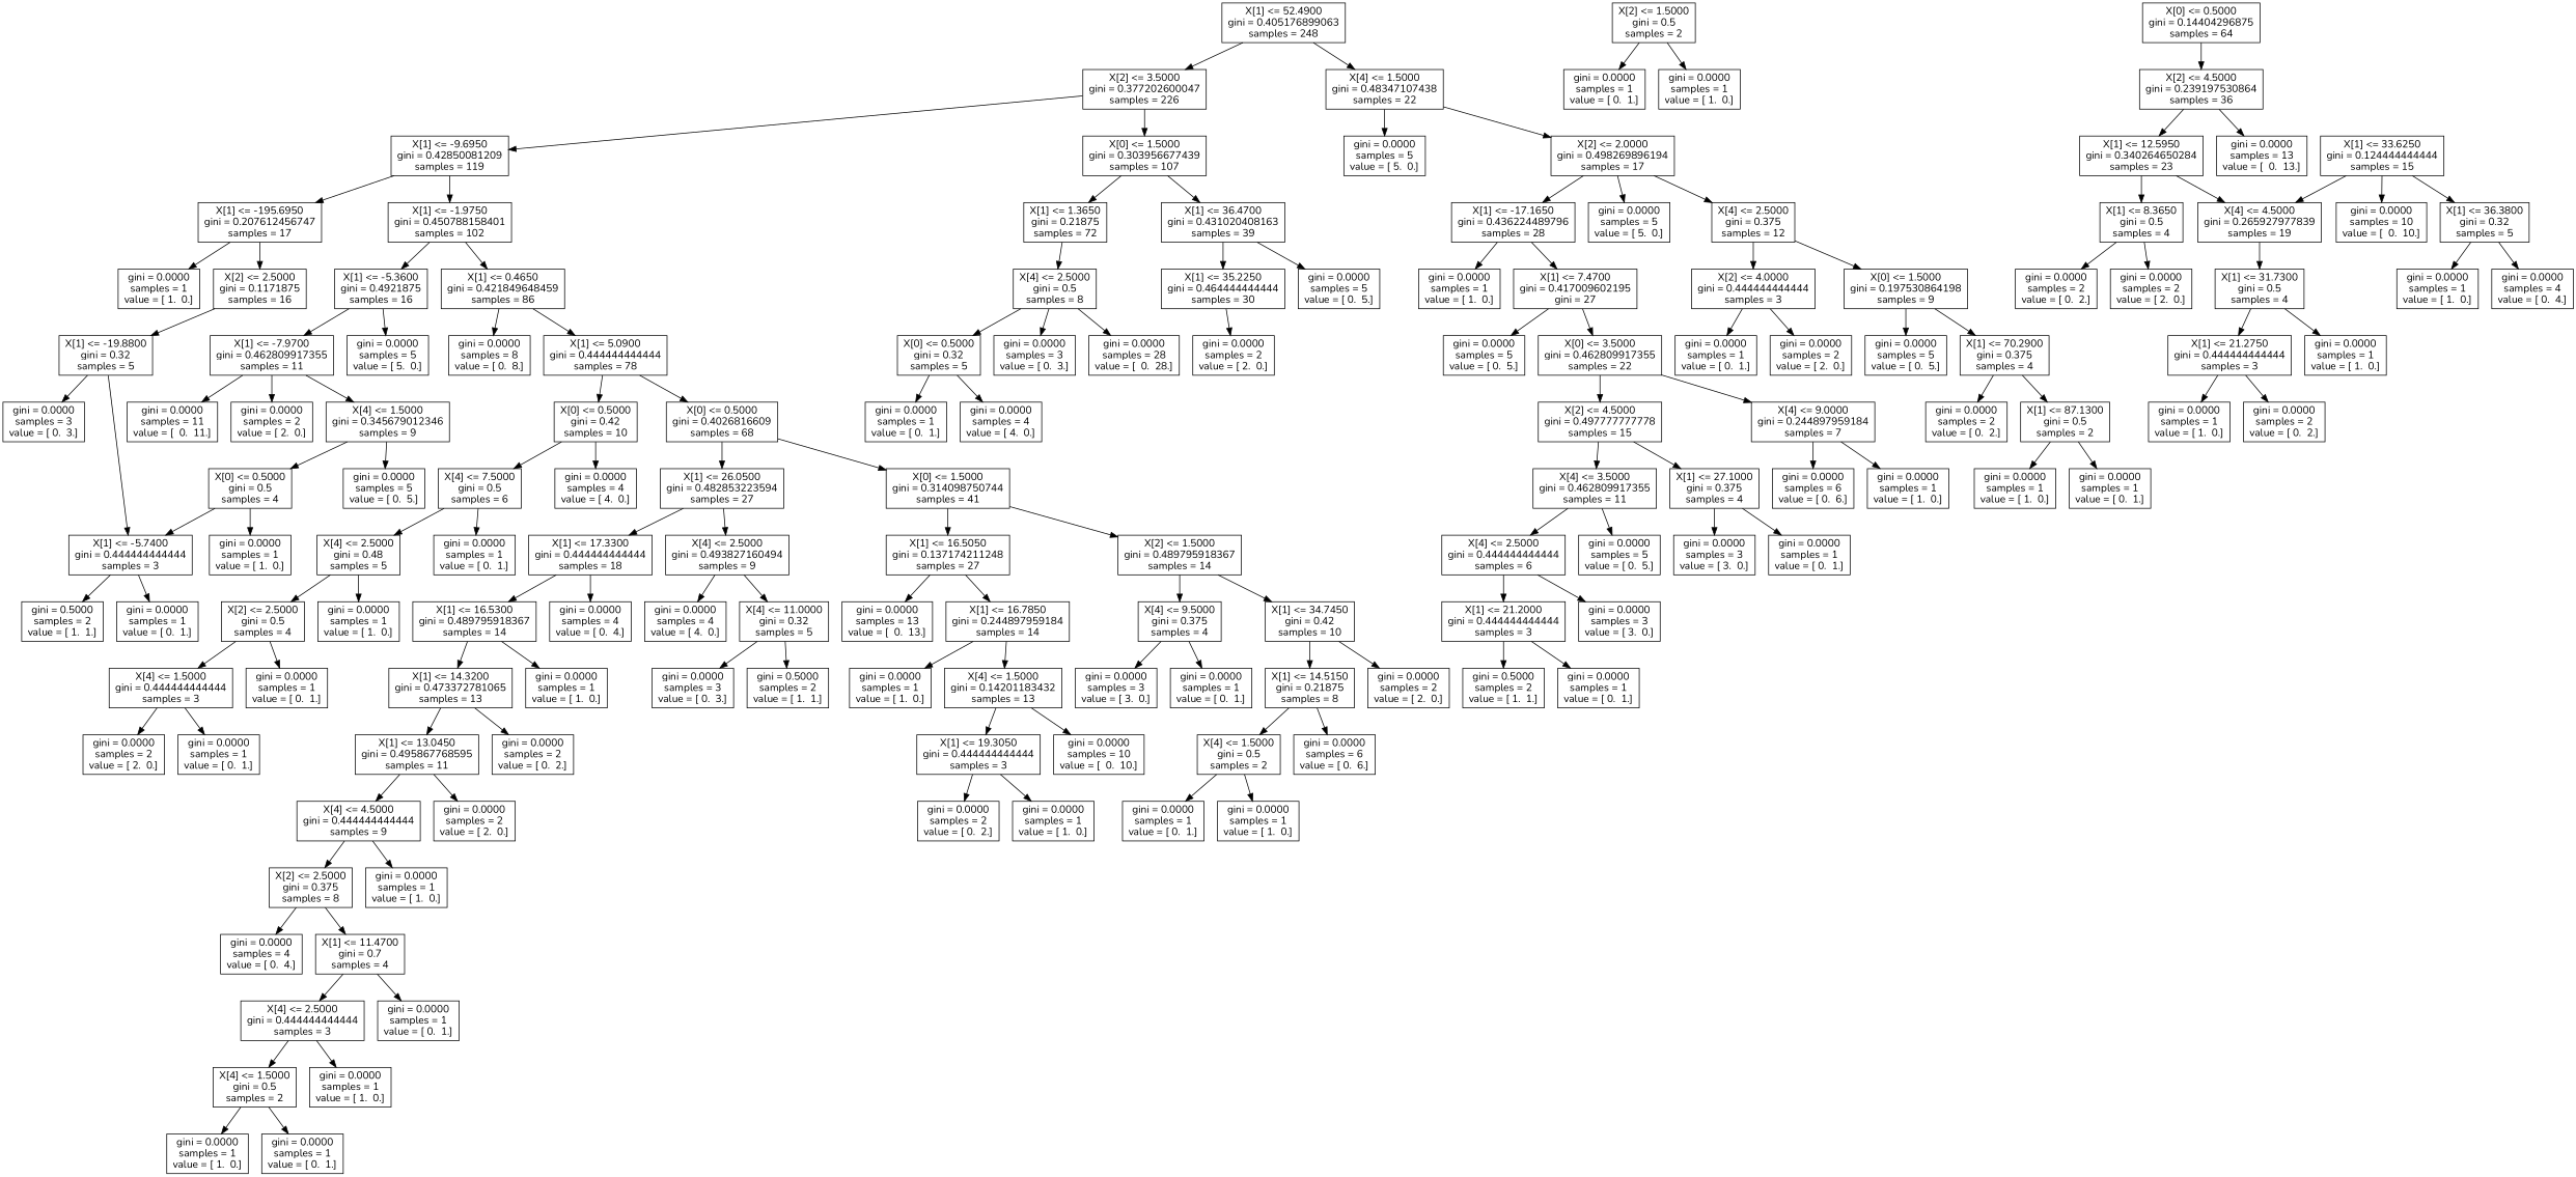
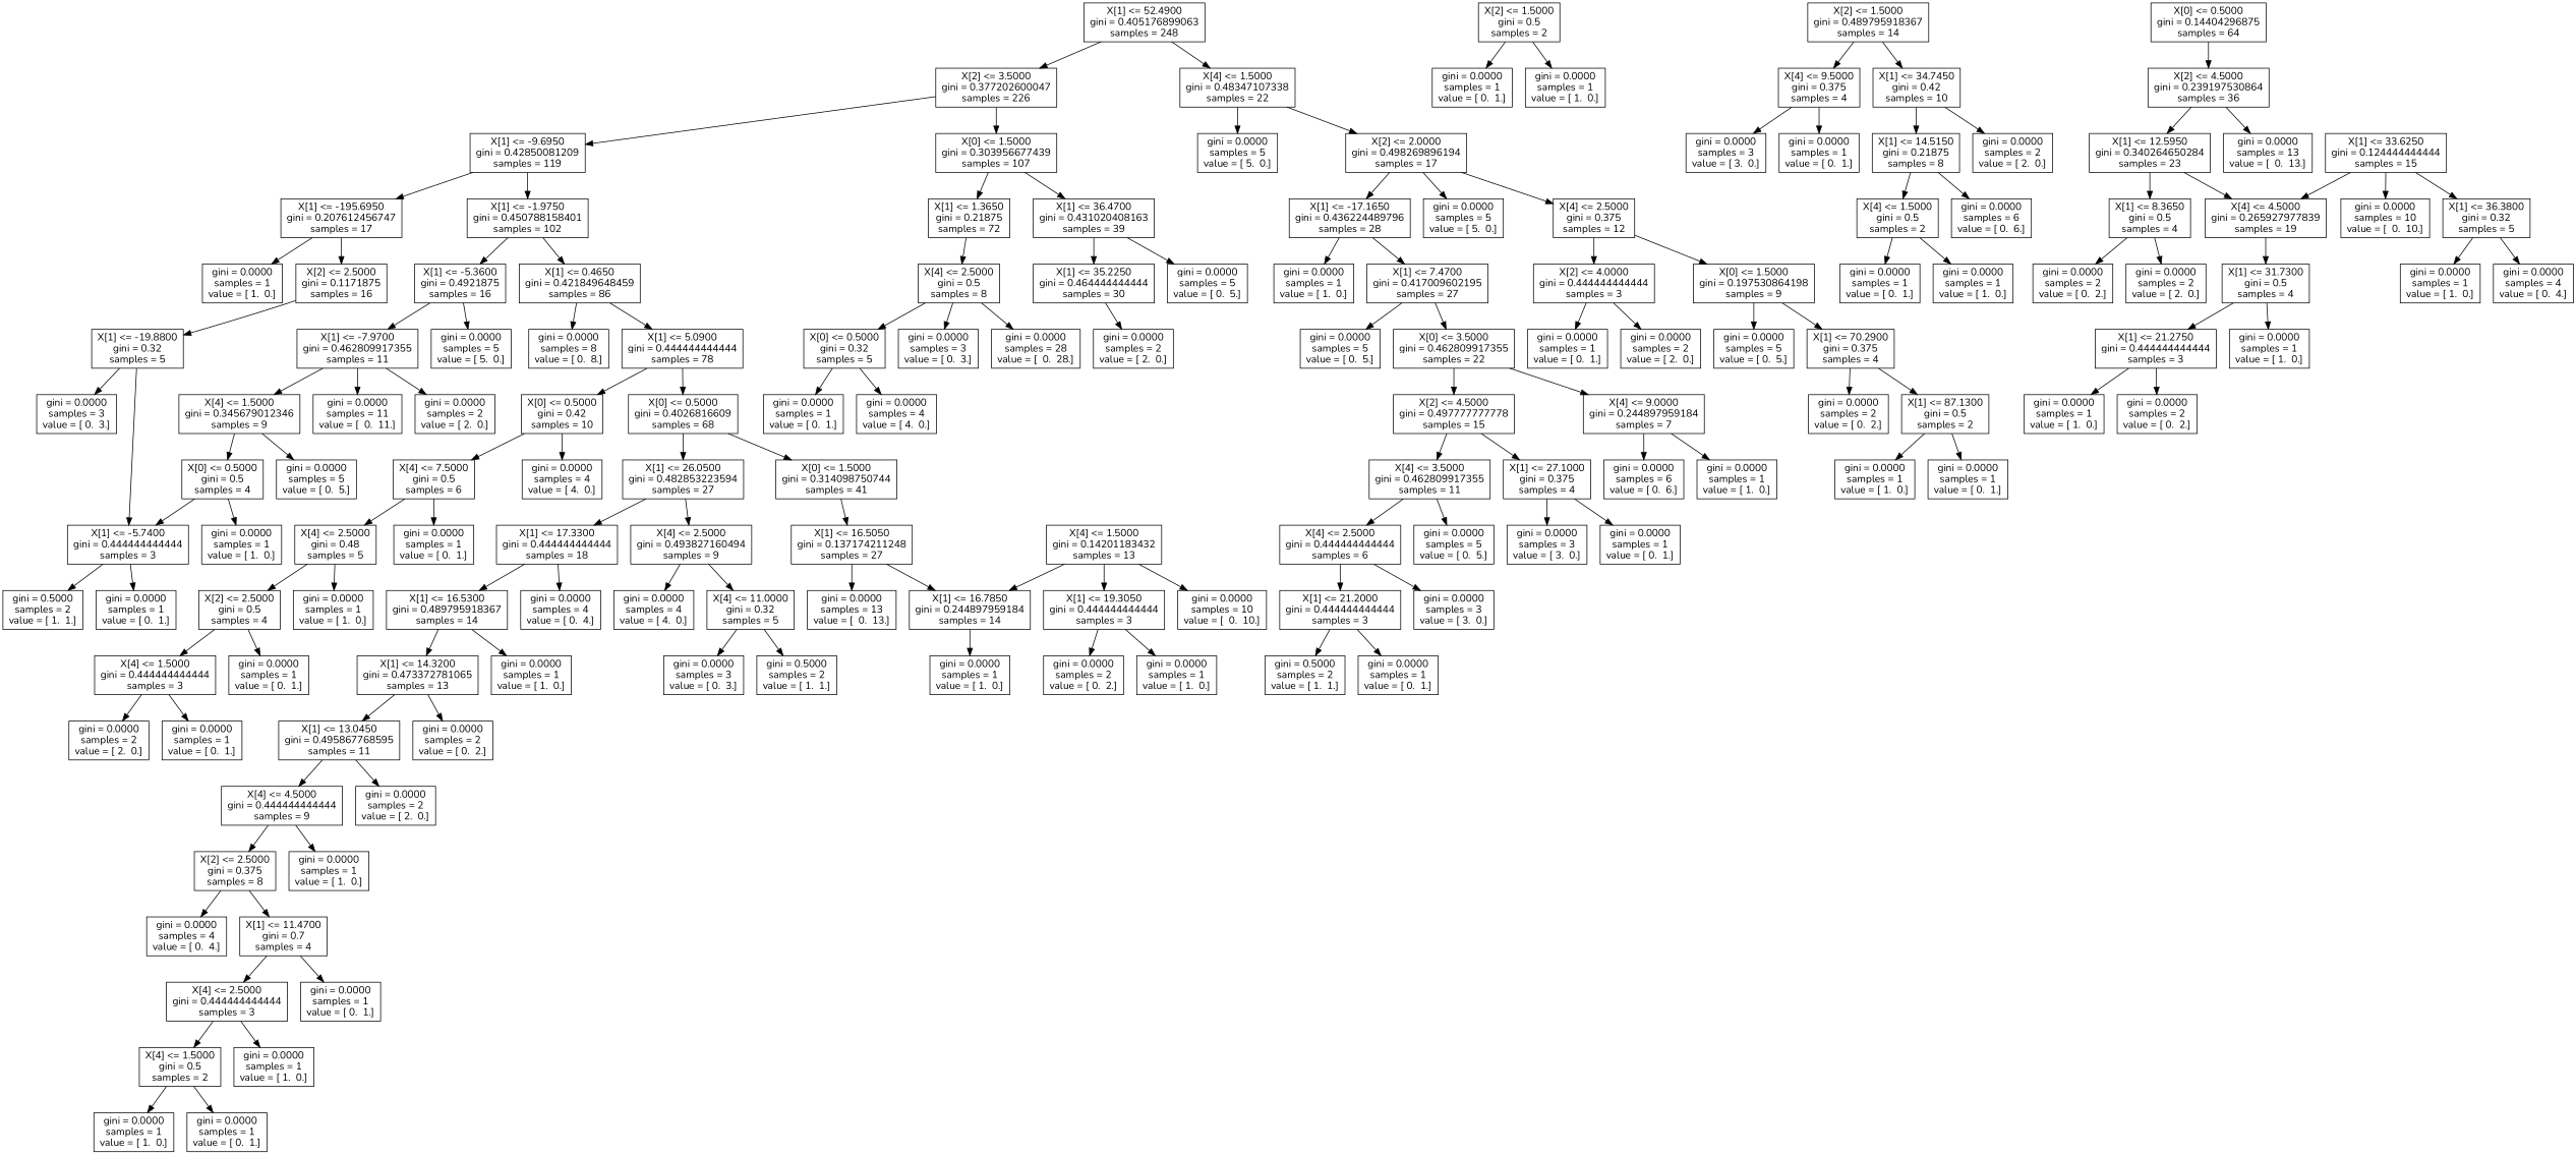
  digraph {
    fontname=Nunito
    node [fontname=Nunito shape=box]
    edge [fontname=Nunito]
    n1 [label="X[1] <= 52.4900\ngini = 0.405176899063\nsamples = 248"]
    n2 [label="X[2] <= 3.5000\ngini = 0.377202600047\nsamples = 226"]
-   n3 [label="X[4] <= 1.5000\ngini = 0.48347107438\nsamples = 22"]
+   n3 [label="X[4] <= 1.5000\ngini = 0.48347107338\nsamples = 22"]
    n4 [label="X[1] <= -9.6950\ngini = 0.42850081209\nsamples = 119"]
    n5 [label="X[0] <= 1.5000\ngini = 0.303956677439\nsamples = 107"]
    n6 [label="gini = 0.0000\nsamples = 5\nvalue = [ 5.  0.]"]
    n7 [label="X[2] <= 2.0000\ngini = 0.498269896194\nsamples = 17"]
    n8 [label="X[1] <= -195.6950\ngini = 0.207612456747\nsamples = 17"]
    n9 [label="X[1] <= -1.9750\ngini = 0.450788158401\nsamples = 102"]
    n10 [label="X[1] <= 1.3650\ngini = 0.21875\nsamples = 72"]
    n11 [label="X[1] <= 36.4700\ngini = 0.431020408163\nsamples = 39"]
    n12 [label="gini = 0.0000\nsamples = 1\nvalue = [ 1.  0.]"]
    n13 [label="X[2] <= 2.5000\ngini = 0.1171875\nsamples = 16"]
    n14 [label="X[1] <= -5.3600\ngini = 0.4921875\nsamples = 16"]
    n15 [label="X[1] <= 0.4650\ngini = 0.421849648459\nsamples = 86"]
    n16 [label="X[1] <= -19.8800\ngini = 0.32\nsamples = 5"]
    n17 [label="gini = 0.0000\nsamples = 3\nvalue = [ 0.  3.]"]
    n18 [label="X[1] <= -5.7400\ngini = 0.444444444444\nsamples = 3"]
    n19 [label="gini = 0.0000\nsamples = 11\nvalue = [  0.  11.]"]
    n20 [label="X[2] <= 1.5000\ngini = 0.5\nsamples = 2"]
    n21 [label="gini = 0.0000\nsamples = 1\nvalue = [ 0.  1.]"]
    n22 [label="gini = 0.0000\nsamples = 1\nvalue = [ 1.  0.]"]
    n23 [label="X[1] <= -7.9700\ngini = 0.462809917355\nsamples = 11"]
    n24 [label="gini = 0.0000\nsamples = 5\nvalue = [ 5.  0.]"]
    n25 [label="gini = 0.0000\nsamples = 8\nvalue = [ 0.  8.]"]
    n26 [label="X[1] <= 5.0900\ngini = 0.444444444444\nsamples = 78"]
    n27 [label="gini = 0.0000\nsamples = 2\nvalue = [ 2.  0.]"]
    n28 [label="X[4] <= 1.5000\ngini = 0.345679012346\nsamples = 9"]
    n29 [label="X[0] <= 0.5000\ngini = 0.5\nsamples = 4"]
    n30 [label="gini = 0.0000\nsamples = 5\nvalue = [ 0.  5.]"]
    n31 [label="gini = 0.0000\nsamples = 1\nvalue = [ 1.  0.]"]
    n32 [label="gini = 0.5000\nsamples = 2\nvalue = [ 1.  1.]"]
    n33 [label="gini = 0.0000\nsamples = 1\nvalue = [ 0.  1.]"]
    n34 [label="X[0] <= 0.5000\ngini = 0.42\nsamples = 10"]
    n35 [label="X[0] <= 0.5000\ngini = 0.4026816609\nsamples = 68"]
    n36 [label="X[4] <= 7.5000\ngini = 0.5\nsamples = 6"]
    n37 [label="gini = 0.0000\nsamples = 4\nvalue = [ 4.  0.]"]
    n38 [label="X[1] <= 26.0500\ngini = 0.482853223594\nsamples = 27"]
    n39 [label="X[0] <= 1.5000\ngini = 0.314098750744\nsamples = 41"]
    n40 [label="X[4] <= 2.5000\ngini = 0.48\nsamples = 5"]
    n41 [label="gini = 0.0000\nsamples = 1\nvalue = [ 0.  1.]"]
    n42 [label="X[2] <= 2.5000\ngini = 0.5\nsamples = 4"]
    n43 [label="gini = 0.0000\nsamples = 1\nvalue = [ 1.  0.]"]
    n44 [label="X[4] <= 1.5000\ngini = 0.444444444444\nsamples = 3"]
    n45 [label="gini = 0.0000\nsamples = 1\nvalue = [ 0.  1.]"]
    n46 [label="gini = 0.0000\nsamples = 2\nvalue = [ 2.  0.]"]
    n47 [label="gini = 0.0000\nsamples = 1\nvalue = [ 0.  1.]"]
    n48 [label="X[1] <= 17.3300\ngini = 0.444444444444\nsamples = 18"]
    n49 [label="X[4] <= 2.5000\ngini = 0.493827160494\nsamples = 9"]
    n50 [label="X[1] <= 16.5050\ngini = 0.137174211248\nsamples = 27"]
    n51 [label="X[2] <= 1.5000\ngini = 0.489795918367\nsamples = 14"]
    n52 [label="X[1] <= 16.5300\ngini = 0.489795918367\nsamples = 14"]
    n53 [label="gini = 0.0000\nsamples = 4\nvalue = [ 0.  4.]"]
    n54 [label="gini = 0.0000\nsamples = 4\nvalue = [ 4.  0.]"]
    n55 [label="X[4] <= 11.0000\ngini = 0.32\nsamples = 5"]
    n56 [label="X[1] <= 14.3200\ngini = 0.473372781065\nsamples = 13"]
    n57 [label="gini = 0.0000\nsamples = 1\nvalue = [ 1.  0.]"]
    n58 [label="X[1] <= 13.0450\ngini = 0.495867768595\nsamples = 11"]
    n59 [label="gini = 0.0000\nsamples = 2\nvalue = [ 0.  2.]"]
    n60 [label="X[4] <= 4.5000\ngini = 0.444444444444\nsamples = 9"]
    n61 [label="gini = 0.0000\nsamples = 2\nvalue = [ 2.  0.]"]
    n62 [label="X[2] <= 2.5000\ngini = 0.375\nsamples = 8"]
    n63 [label="gini = 0.0000\nsamples = 1\nvalue = [ 1.  0.]"]
    n64 [label="gini = 0.0000\nsamples = 4\nvalue = [ 0.  4.]"]
    n65 [label="X[1] <= 11.4700\ngini = 0.7\nsamples = 4"]
    n66 [label="X[4] <= 2.5000\ngini = 0.444444444444\nsamples = 3"]
    n67 [label="gini = 0.0000\nsamples = 1\nvalue = [ 0.  1.]"]
    n68 [label="X[4] <= 1.5000\ngini = 0.5\nsamples = 2"]
    n69 [label="gini = 0.0000\nsamples = 1\nvalue = [ 1.  0.]"]
    n70 [label="gini = 0.0000\nsamples = 1\nvalue = [ 1.  0.]"]
    n71 [label="gini = 0.0000\nsamples = 1\nvalue = [ 0.  1.]"]
    n72 [label="gini = 0.0000\nsamples = 3\nvalue = [ 0.  3.]"]
    n73 [label="gini = 0.5000\nsamples = 2\nvalue = [ 1.  1.]"]
    n74 [label="gini = 0.0000\nsamples = 13\nvalue = [  0.  13.]"]
    n75 [label="X[1] <= 16.7850\ngini = 0.244897959184\nsamples = 14"]
    n76 [label="X[4] <= 9.5000\ngini = 0.375\nsamples = 4"]
    n77 [label="X[1] <= 34.7450\ngini = 0.42\nsamples = 10"]
    n78 [label="gini = 0.0000\nsamples = 1\nvalue = [ 1.  0.]"]
    n79 [label="X[4] <= 1.5000\ngini = 0.14201183432\nsamples = 13"]
    n80 [label="X[1] <= 19.3050\ngini = 0.444444444444\nsamples = 3"]
    n81 [label="gini = 0.0000\nsamples = 10\nvalue = [  0.  10.]"]
    n82 [label="gini = 0.0000\nsamples = 2\nvalue = [ 0.  2.]"]
    n83 [label="gini = 0.0000\nsamples = 1\nvalue = [ 1.  0.]"]
    n84 [label="gini = 0.0000\nsamples = 3\nvalue = [ 3.  0.]"]
    n85 [label="gini = 0.0000\nsamples = 1\nvalue = [ 0.  1.]"]
    n86 [label="X[1] <= 14.5150\ngini = 0.21875\nsamples = 8"]
    n87 [label="gini = 0.0000\nsamples = 2\nvalue = [ 2.  0.]"]
    n88 [label="X[4] <= 1.5000\ngini = 0.5\nsamples = 2"]
    n89 [label="gini = 0.0000\nsamples = 6\nvalue = [ 0.  6.]"]
    n90 [label="gini = 0.0000\nsamples = 1\nvalue = [ 0.  1.]"]
    n91 [label="gini = 0.0000\nsamples = 1\nvalue = [ 1.  0.]"]
    n92 [label="X[4] <= 2.5000\ngini = 0.5\nsamples = 8"]
    n93 [label="X[1] <= 35.2250\ngini = 0.464444444444\nsamples = 30"]
    n94 [label="gini = 0.0000\nsamples = 5\nvalue = [ 0.  5.]"]
    n95 [label="X[0] <= 0.5000\ngini = 0.32\nsamples = 5"]
    n96 [label="gini = 0.0000\nsamples = 3\nvalue = [ 0.  3.]"]
    n97 [label="gini = 0.0000\nsamples = 28\nvalue = [  0.  28.]"]
    n98 [label="X[0] <= 0.5000\ngini = 0.14404296875\nsamples = 64"]
    n99 [label="X[2] <= 4.5000\ngini = 0.239197530864\nsamples = 36"]
    n100 [label="gini = 0.0000\nsamples = 1\nvalue = [ 0.  1.]"]
    n101 [label="gini = 0.0000\nsamples = 4\nvalue = [ 4.  0.]"]
    n102 [label="X[1] <= 12.5950\ngini = 0.340264650284\nsamples = 23"]
    n103 [label="gini = 0.0000\nsamples = 13\nvalue = [  0.  13.]"]
    n104 [label="X[1] <= 8.3650\ngini = 0.5\nsamples = 4"]
    n105 [label="X[4] <= 4.5000\ngini = 0.265927977839\nsamples = 19"]
    n106 [label="gini = 0.0000\nsamples = 2\nvalue = [ 0.  2.]"]
    n107 [label="gini = 0.0000\nsamples = 2\nvalue = [ 2.  0.]"]
    n108 [label="X[1] <= 31.7300\ngini = 0.5\nsamples = 4"]
    n109 [label="X[1] <= 33.6250\ngini = 0.124444444444\nsamples = 15"]
    n110 [label="gini = 0.0000\nsamples = 10\nvalue = [  0.  10.]"]
    n111 [label="X[1] <= 36.3800\ngini = 0.32\nsamples = 5"]
    n112 [label="X[1] <= 21.2750\ngini = 0.444444444444\nsamples = 3"]
    n113 [label="gini = 0.0000\nsamples = 1\nvalue = [ 1.  0.]"]
    n114 [label="gini = 0.0000\nsamples = 1\nvalue = [ 1.  0.]"]
    n115 [label="gini = 0.0000\nsamples = 4\nvalue = [ 0.  4.]"]
    n116 [label="gini = 0.0000\nsamples = 1\nvalue = [ 1.  0.]"]
    n117 [label="gini = 0.0000\nsamples = 2\nvalue = [ 0.  2.]"]
    n118 [label="gini = 0.0000\nsamples = 2\nvalue = [ 2.  0.]"]
    n119 [label="X[1] <= -17.1650\ngini = 0.436224489796\nsamples = 28"]
    n120 [label="gini = 0.0000\nsamples = 1\nvalue = [ 1.  0.]"]
-   n121 [label="X[1] <= 7.4700\ngini = 0.417009602195\ngini = 27"]
+   n121 [label="X[1] <= 7.4700\ngini = 0.417009602195\nsamples = 27"]
    n122 [label="gini = 0.0000\nsamples = 5\nvalue = [ 0.  5.]"]
    n123 [label="X[0] <= 3.5000\ngini = 0.462809917355\nsamples = 22"]
    n124 [label="X[2] <= 4.5000\ngini = 0.497777777778\nsamples = 15"]
    n125 [label="X[4] <= 9.0000\ngini = 0.244897959184\nsamples = 7"]
    n126 [label="X[4] <= 3.5000\ngini = 0.462809917355\nsamples = 11"]
    n127 [label="X[1] <= 27.1000\ngini = 0.375\nsamples = 4"]
    n128 [label="gini = 0.0000\nsamples = 6\nvalue = [ 0.  6.]"]
    n129 [label="gini = 0.0000\nsamples = 1\nvalue = [ 1.  0.]"]
    n130 [label="X[4] <= 2.5000\ngini = 0.444444444444\nsamples = 6"]
    n131 [label="gini = 0.0000\nsamples = 5\nvalue = [ 0.  5.]"]
    n132 [label="gini = 0.0000\nsamples = 3\nvalue = [ 3.  0.]"]
    n133 [label="gini = 0.0000\nsamples = 1\nvalue = [ 0.  1.]"]
    n134 [label="X[1] <= 21.2000\ngini = 0.444444444444\nsamples = 3"]
    n135 [label="gini = 0.0000\nsamples = 3\nvalue = [ 3.  0.]"]
    n136 [label="gini = 0.5000\nsamples = 2\nvalue = [ 1.  1.]"]
    n137 [label="gini = 0.0000\nsamples = 1\nvalue = [ 0.  1.]"]
    n138 [label="gini = 0.0000\nsamples = 5\nvalue = [ 5.  0.]"]
    n139 [label="X[4] <= 2.5000\ngini = 0.375\nsamples = 12"]
    n140 [label="X[2] <= 4.0000\ngini = 0.444444444444\nsamples = 3"]
    n141 [label="X[0] <= 1.5000\ngini = 0.197530864198\nsamples = 9"]
    n142 [label="gini = 0.0000\nsamples = 1\nvalue = [ 0.  1.]"]
    n143 [label="gini = 0.0000\nsamples = 2\nvalue = [ 2.  0.]"]
    n144 [label="gini = 0.0000\nsamples = 5\nvalue = [ 0.  5.]"]
    n145 [label="X[1] <= 70.2900\ngini = 0.375\nsamples = 4"]
    n146 [label="gini = 0.0000\nsamples = 2\nvalue = [ 0.  2.]"]
    n147 [label="X[1] <= 87.1300\ngini = 0.5\nsamples = 2"]
    n148 [label="gini = 0.0000\nsamples = 1\nvalue = [ 1.  0.]"]
    n149 [label="gini = 0.0000\nsamples = 1\nvalue = [ 0.  1.]"]
    n1 -> n2
    n1 -> n3
    n2 -> n4
    n2 -> n5
    n3 -> n6
    n3 -> n7
    n4 -> n8
    n4 -> n9
    n5 -> n10
    n5 -> n11
    n7 -> n119
    n7 -> n138
    n7 -> n139
    n8 -> n12
    n8 -> n13
    n9 -> n14
    n9 -> n15
    n10 -> n92
    n11 -> n93
    n11 -> n94
    n13 -> n16
    n14 -> n23
    n14 -> n24
    n15 -> n25
    n15 -> n26
    n16 -> n17
    n16 -> n18
    n18 -> n32
    n18 -> n33
    n20 -> n21
    n20 -> n22
    n23 -> n19
    n23 -> n27
    n23 -> n28
    n26 -> n34
    n26 -> n35
    n28 -> n29
    n28 -> n30
    n29 -> n18
    n29 -> n31
    n34 -> n36
    n34 -> n37
    n35 -> n38
    n35 -> n39
    n36 -> n40
    n36 -> n41
    n38 -> n48
    n38 -> n49
    n39 -> n50
-   n39 -> n51
    n40 -> n42
    n40 -> n43
    n42 -> n44
    n42 -> n45
    n44 -> n46
    n44 -> n47
    n48 -> n52
    n48 -> n53
    n49 -> n54
    n49 -> n55
    n50 -> n74
    n50 -> n75
    n51 -> n76
    n51 -> n77
    n52 -> n56
    n52 -> n57
    n55 -> n72
    n55 -> n73
    n56 -> n58
    n56 -> n59
    n58 -> n60
    n58 -> n61
    n60 -> n62
    n60 -> n63
    n62 -> n64
    n62 -> n65
    n65 -> n66
    n65 -> n67
    n66 -> n68
    n66 -> n69
    n68 -> n70
    n68 -> n71
    n75 -> n78
-   n75 -> n79
+   n79 -> n75
    n76 -> n84
    n76 -> n85
    n77 -> n86
    n77 -> n87
    n79 -> n80
    n79 -> n81
    n80 -> n82
    n80 -> n83
    n86 -> n88
    n86 -> n89
    n88 -> n90
    n88 -> n91
    n92 -> n95
    n92 -> n96
    n92 -> n97
    n93 -> n118
    n95 -> n100
    n95 -> n101
    n98 -> n99
    n99 -> n102
    n99 -> n103
    n102 -> n104
    n102 -> n105
    n104 -> n106
    n104 -> n107
    n105 -> n108
    n108 -> n112
    n108 -> n113
    n109 -> n105
    n109 -> n110
    n109 -> n111
    n111 -> n114
    n111 -> n115
    n112 -> n116
    n112 -> n117
    n119 -> n120
    n119 -> n121
    n121 -> n122
    n121 -> n123
    n123 -> n124
    n123 -> n125
    n124 -> n126
    n124 -> n127
    n125 -> n128
    n125 -> n129
    n126 -> n130
    n126 -> n131
    n127 -> n132
    n127 -> n133
    n130 -> n134
    n130 -> n135
    n134 -> n136
    n134 -> n137
    n139 -> n140
    n139 -> n141
    n140 -> n142
    n140 -> n143
    n141 -> n144
    n141 -> n145
    n145 -> n146
    n145 -> n147
    n147 -> n148
    n147 -> n149
  }
